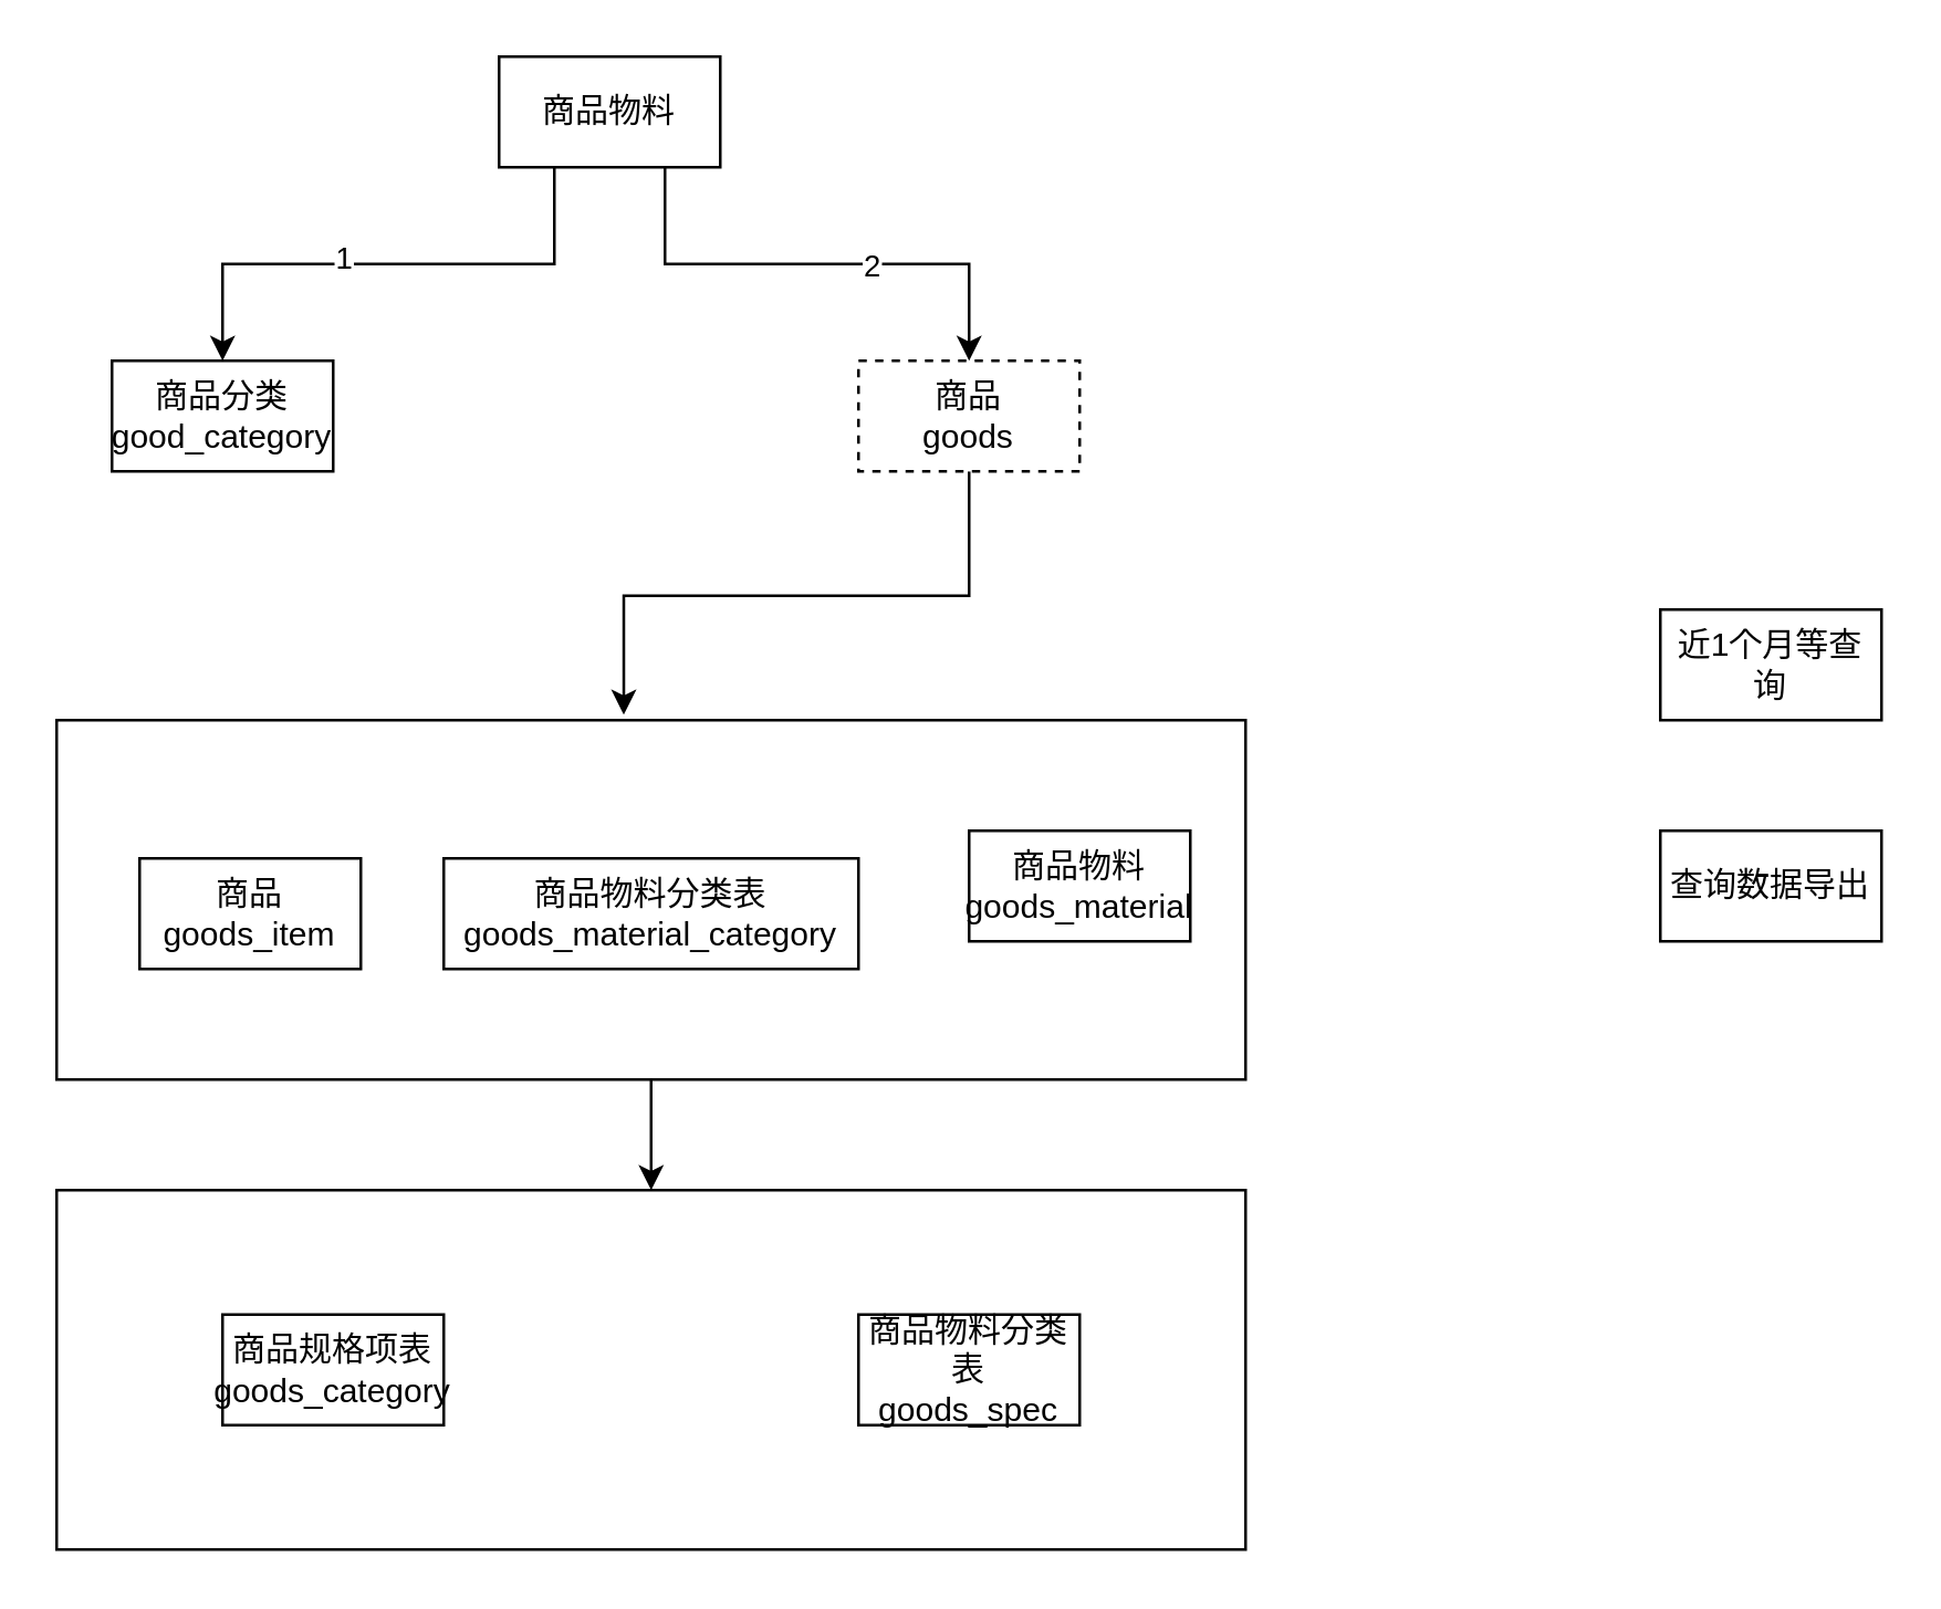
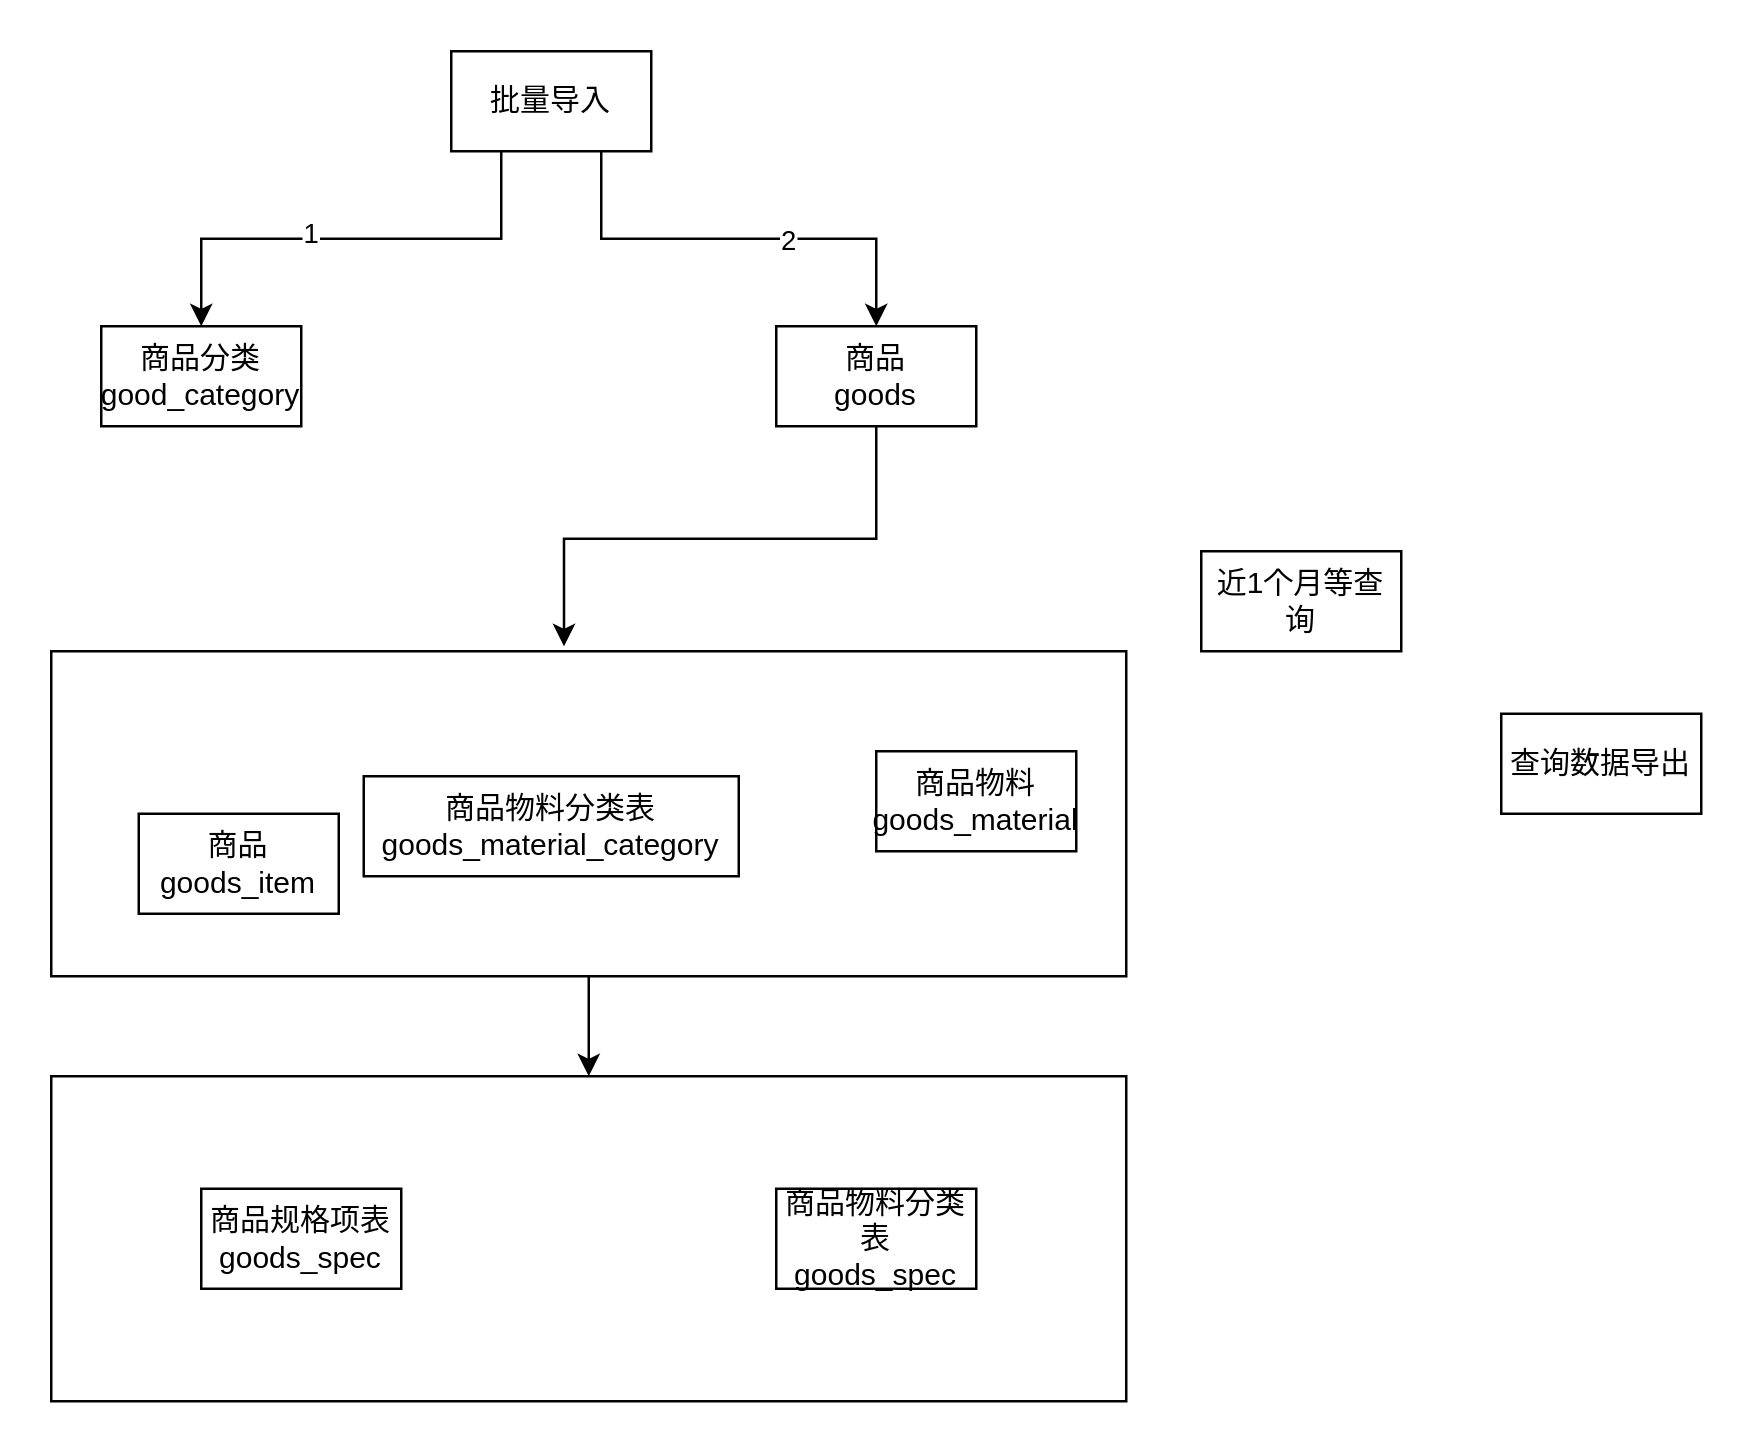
  <mxCell id="0" />
  <mxCell id="1" parent="0" />
  <mxCell id="2" value="" style="rounded=0;whiteSpace=wrap;html=1;fillColor=none;" vertex="1" parent="1"><mxGeometry x="20" y="430" width="430" height="130" as="geometry" /></mxCell>
  <mxCell id="3" style="edgeStyle=orthogonalEdgeStyle;rounded=0;orthogonalLoop=1;jettySize=auto;html=1;entryX=0.5;entryY=0;entryDx=0;entryDy=0;" edge="1" parent="1" source="4" target="2"><mxGeometry relative="1" as="geometry" /></mxCell>
  <mxCell id="4" value="" style="rounded=0;whiteSpace=wrap;html=1;fillColor=none;" vertex="1" parent="1"><mxGeometry x="20" y="260" width="430" height="130" as="geometry" /></mxCell>
  <mxCell id="5" style="edgeStyle=orthogonalEdgeStyle;rounded=0;orthogonalLoop=1;jettySize=auto;html=1;entryX=0.5;entryY=0;entryDx=0;entryDy=0;exitX=0.75;exitY=1;exitDx=0;exitDy=0;" edge="1" parent="1" source="9" target="11"><mxGeometry relative="1" as="geometry" /></mxCell>
  <mxCell id="6" value="2" style="edgeLabel;html=1;align=center;verticalAlign=middle;resizable=0;points=[];" vertex="1" connectable="0" parent="5"><mxGeometry x="0.212" relative="1" as="geometry"><mxPoint as="offset" /></mxGeometry></mxCell>
  <mxCell id="7" style="edgeStyle=orthogonalEdgeStyle;rounded=0;orthogonalLoop=1;jettySize=auto;html=1;exitX=0.25;exitY=1;exitDx=0;exitDy=0;" edge="1" parent="1" source="9" target="15"><mxGeometry relative="1" as="geometry" /></mxCell>
  <mxCell id="8" value="1" style="edgeLabel;html=1;align=center;verticalAlign=middle;resizable=0;points=[];" vertex="1" connectable="0" parent="7"><mxGeometry x="0.184" y="-3" relative="1" as="geometry"><mxPoint as="offset" /></mxGeometry></mxCell>
- <mxCell id="9" value="商品物料" style="rounded=0;whiteSpace=wrap;html=1;" vertex="1" parent="1"><mxGeometry x="180" y="20" width="80" height="40" as="geometry" /></mxCell>
+ <mxCell id="9" value="批量导入" style="rounded=0;whiteSpace=wrap;html=1;" vertex="1" parent="1"><mxGeometry x="180" y="20" width="80" height="40" as="geometry" /></mxCell>
  <mxCell id="10" style="edgeStyle=orthogonalEdgeStyle;rounded=0;orthogonalLoop=1;jettySize=auto;html=1;entryX=0.477;entryY=-0.015;entryDx=0;entryDy=0;entryPerimeter=0;" edge="1" parent="1" source="11" target="4"><mxGeometry relative="1" as="geometry" /></mxCell>
- <mxCell id="11" value="商品&lt;br&gt;goods" style="rounded=0;whiteSpace=wrap;html=1;dashed=1;" vertex="1" parent="1"><mxGeometry x="310" y="130" width="80" height="40" as="geometry" /></mxCell>
- <mxCell id="12" value="近1个月等查询" style="rounded=0;whiteSpace=wrap;html=1;" vertex="1" parent="1"><mxGeometry x="600" y="220" width="80" height="40" as="geometry" /></mxCell>
- <mxCell id="13" value="查询数据导出" style="rounded=0;whiteSpace=wrap;html=1;" vertex="1" parent="1"><mxGeometry x="600" y="300" width="80" height="40" as="geometry" /></mxCell>
- <mxCell id="14" value="商品&lt;br&gt;goods_item" style="rounded=0;whiteSpace=wrap;html=1;" vertex="1" parent="1"><mxGeometry x="50" y="310" width="80" height="40" as="geometry" /></mxCell>
+ <mxCell id="11" value="商品&lt;br&gt;goods" style="rounded=0;whiteSpace=wrap;html=1;" vertex="1" parent="1"><mxGeometry x="310" y="130" width="80" height="40" as="geometry" /></mxCell>
+ <mxCell id="12" value="近1个月等查询" style="rounded=0;whiteSpace=wrap;html=1;" vertex="1" parent="1"><mxGeometry x="480" y="220" width="80" height="40" as="geometry" /></mxCell>
+ <mxCell id="13" value="查询数据导出" style="rounded=0;whiteSpace=wrap;html=1;" vertex="1" parent="1"><mxGeometry x="600" y="285" width="80" height="40" as="geometry" /></mxCell>
+ <mxCell id="14" value="商品&lt;br&gt;goods_item" style="rounded=0;whiteSpace=wrap;html=1;" vertex="1" parent="1"><mxGeometry x="55" y="325" width="80" height="40" as="geometry" /></mxCell>
  <mxCell id="15" value="商品分类&lt;br&gt;good_category" style="rounded=0;whiteSpace=wrap;html=1;" vertex="1" parent="1"><mxGeometry x="40" y="130" width="80" height="40" as="geometry" /></mxCell>
  <mxCell id="16" value="商品物料&lt;br&gt;goods_material" style="rounded=0;whiteSpace=wrap;html=1;" vertex="1" parent="1"><mxGeometry x="350" y="300" width="80" height="40" as="geometry" /></mxCell>
- <mxCell id="17" value="商品规格项表&lt;br&gt;goods_category" style="rounded=0;whiteSpace=wrap;html=1;" vertex="1" parent="1"><mxGeometry x="80" y="475" width="80" height="40" as="geometry" /></mxCell>
+ <mxCell id="17" value="商品规格项表&lt;br&gt;goods_spec" style="rounded=0;whiteSpace=wrap;html=1;" vertex="1" parent="1"><mxGeometry x="80" y="475" width="80" height="40" as="geometry" /></mxCell>
  <mxCell id="18" value="商品物料分类表&lt;br&gt;goods_spec" style="rounded=0;whiteSpace=wrap;html=1;" vertex="1" parent="1"><mxGeometry x="310" y="475" width="80" height="40" as="geometry" /></mxCell>
- <mxCell id="19" value="商品物料分类表&lt;br&gt;goods_material_category" style="rounded=0;whiteSpace=wrap;html=1;" vertex="1" parent="1"><mxGeometry x="160" y="310" width="150" height="40" as="geometry" /></mxCell>
+ <mxCell id="19" value="商品物料分类表&lt;br&gt;goods_material_category" style="rounded=0;whiteSpace=wrap;html=1;" vertex="1" parent="1"><mxGeometry x="145" y="310" width="150" height="40" as="geometry" /></mxCell>
